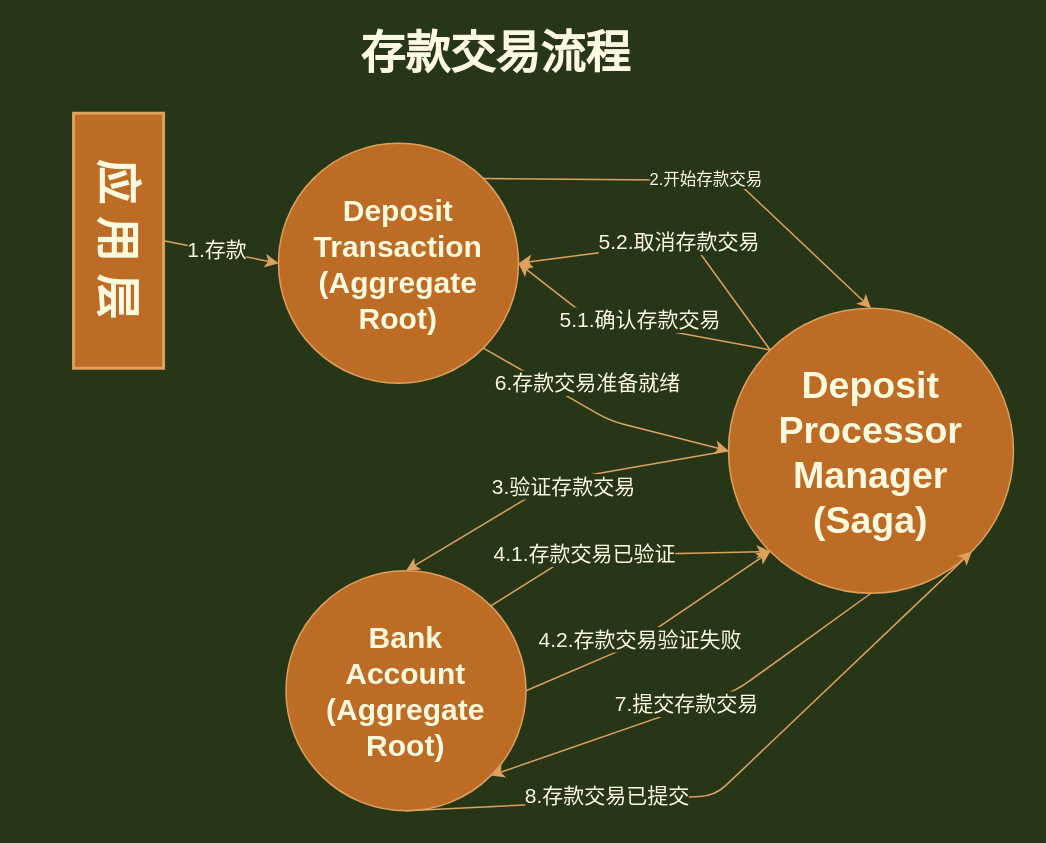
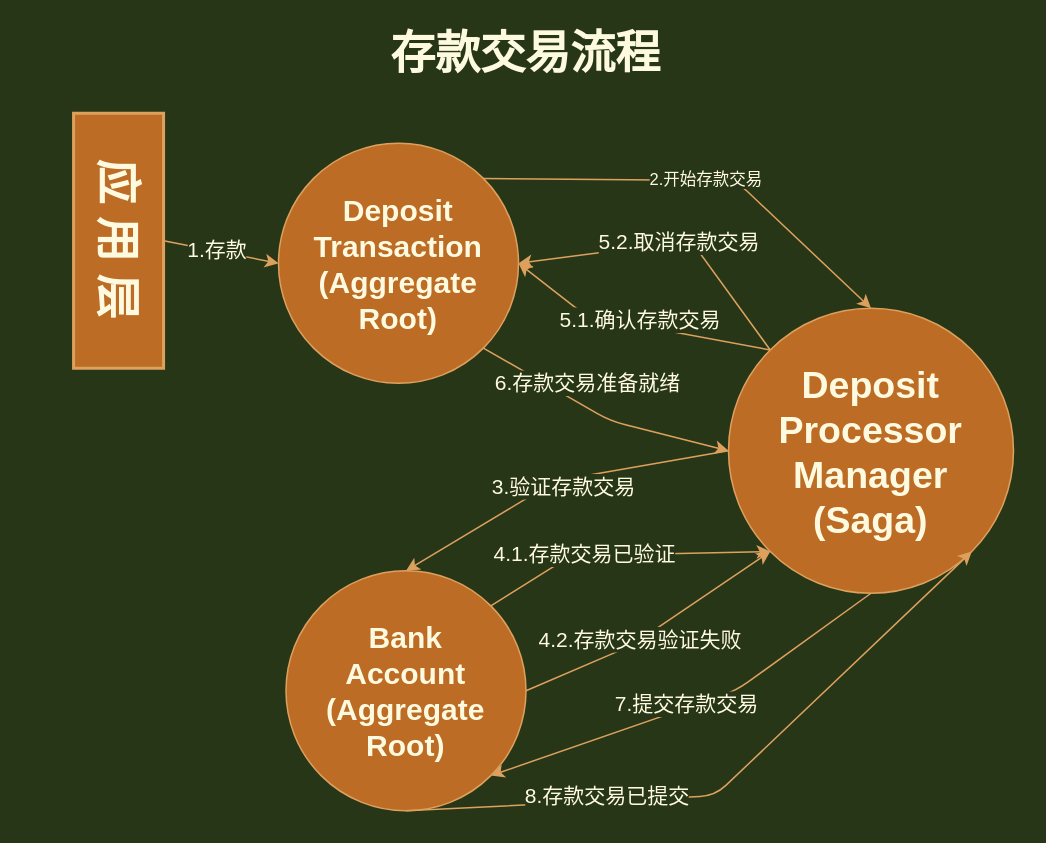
  <mxCell id="0" />
  <mxCell id="1" parent="0" />
  <mxCell id="2" value="Bank&lt;br style=&quot;font-size: 20px&quot;&gt;Account&lt;br style=&quot;font-size: 20px&quot;&gt;(Aggregate&lt;br&gt;Root)" style="ellipse;whiteSpace=wrap;html=1;aspect=fixed;fillColor=#BC6C25;strokeColor=#DDA15E;fontColor=#FEFAE0;fontSize=20;fontStyle=1;" parent="1" vertex="1"><mxGeometry x="190" y="380" width="160" height="160" as="geometry" /></mxCell>
  <mxCell id="3" value="Deposit &lt;br style=&quot;font-size: 20px&quot;&gt;Transaction&lt;br style=&quot;font-size: 20px&quot;&gt;(Aggregate&lt;br&gt;Root)" style="ellipse;whiteSpace=wrap;html=1;aspect=fixed;fillColor=#BC6C25;strokeColor=#DDA15E;fontColor=#FEFAE0;fontSize=20;fontStyle=1;" parent="1" vertex="1"><mxGeometry x="185" y="95" width="160" height="160" as="geometry" /></mxCell>
  <mxCell id="4" value="" style="whiteSpace=wrap;html=1;direction=south;fontColor=#FEFAE0;fillColor=#BC6C25;labelBorderColor=#FFC000;strokeWidth=2;strokeColor=#DDA15E;" parent="1" vertex="1"><mxGeometry x="48.38" y="75" width="60" height="170" as="geometry" /></mxCell>
  <mxCell id="5" value="应 用 层" style="text;html=1;strokeColor=none;fillColor=none;align=center;verticalAlign=middle;whiteSpace=wrap;rotation=90;fontStyle=1;fontSize=30;fontColor=#FEFAE0;" parent="1" vertex="1"><mxGeometry x="20" y="150" width="116.75" height="20" as="geometry" /></mxCell>
  <mxCell id="6" value="Deposit&lt;br&gt;Processor&lt;br style=&quot;font-size: 25px&quot;&gt;Manager&lt;br style=&quot;font-size: 25px&quot;&gt;(Saga)" style="ellipse;whiteSpace=wrap;html=1;aspect=fixed;fillColor=#BC6C25;strokeColor=#DDA15E;fontColor=#FEFAE0;fontSize=25;fontStyle=1;" parent="1" vertex="1"><mxGeometry x="485" y="205" width="190" height="190" as="geometry" /></mxCell>
  <mxCell id="7" value="" style="endArrow=classic;html=1;fontSize=25;fontColor=#FEFAE0;entryX=0;entryY=0.5;entryDx=0;entryDy=0;exitX=0.5;exitY=0;exitDx=0;exitDy=0;strokeColor=#DDA15E;labelBackgroundColor=#283618;" parent="1" source="4" target="3" edge="1"><mxGeometry width="50" height="50" relative="1" as="geometry"><mxPoint x="30" y="320" as="sourcePoint" /><mxPoint x="80" y="270" as="targetPoint" /></mxGeometry></mxCell>
  <mxCell id="8" value="1.存款" style="edgeLabel;html=1;align=center;verticalAlign=middle;resizable=0;points=[];fontSize=14;fontColor=#FEFAE0;fontStyle=0;labelBackgroundColor=#283618;" parent="7" vertex="1" connectable="0"><mxGeometry x="-0.082" y="1" relative="1" as="geometry"><mxPoint as="offset" /></mxGeometry></mxCell>
  <mxCell id="9" value="" style="endArrow=classic;html=1;fontSize=14;fontColor=#FEFAE0;exitX=1;exitY=0;exitDx=0;exitDy=0;strokeColor=#DDA15E;entryX=0.5;entryY=0;entryDx=0;entryDy=0;labelBackgroundColor=#283618;" parent="1" source="3" target="6" edge="1"><mxGeometry width="50" height="50" relative="1" as="geometry"><mxPoint x="350" y="270" as="sourcePoint" /><mxPoint x="400" y="220" as="targetPoint" /><Array as="points"><mxPoint x="490" y="120" /></Array></mxGeometry></mxCell>
  <mxCell id="10" value="2.开始存款交易" style="edgeLabel;html=1;align=center;verticalAlign=middle;resizable=0;points=[];labelBackgroundColor=#283618;fontColor=#FEFAE0;" parent="9" vertex="1" connectable="0"><mxGeometry x="0.089" y="-3" relative="1" as="geometry"><mxPoint x="-10.87" y="-4.37" as="offset" /></mxGeometry></mxCell>
  <mxCell id="11" value="" style="endArrow=classic;html=1;fontSize=14;fontColor=#FEFAE0;entryX=0.5;entryY=0;entryDx=0;entryDy=0;exitX=0;exitY=0.5;exitDx=0;exitDy=0;strokeColor=#DDA15E;labelBackgroundColor=#283618;" parent="1" source="6" target="2" edge="1"><mxGeometry width="50" height="50" relative="1" as="geometry"><mxPoint x="560" y="500" as="sourcePoint" /><mxPoint x="610" y="450" as="targetPoint" /><Array as="points"><mxPoint x="370" y="320" /></Array></mxGeometry></mxCell>
  <mxCell id="12" value="3.验证存款交易" style="edgeLabel;html=1;align=center;verticalAlign=middle;resizable=0;points=[];fontSize=14;fontColor=#FEFAE0;labelBackgroundColor=#283618;" parent="11" vertex="1" connectable="0"><mxGeometry x="-0.182" y="3" relative="1" as="geometry"><mxPoint x="-17.4" y="4.3" as="offset" /></mxGeometry></mxCell>
  <mxCell id="13" value="" style="endArrow=classic;html=1;fontSize=14;fontColor=#FEFAE0;exitX=1;exitY=0;exitDx=0;exitDy=0;strokeColor=#DDA15E;entryX=0;entryY=1;entryDx=0;entryDy=0;labelBackgroundColor=#283618;" parent="1" source="2" target="6" edge="1"><mxGeometry width="50" height="50" relative="1" as="geometry"><mxPoint x="410" y="480" as="sourcePoint" /><mxPoint x="460" y="430" as="targetPoint" /><Array as="points"><mxPoint x="380" y="370" /></Array></mxGeometry></mxCell>
  <mxCell id="14" value="4.1.存款交易已验证" style="edgeLabel;html=1;align=center;verticalAlign=middle;resizable=0;points=[];fontSize=14;fontColor=#FEFAE0;labelBackgroundColor=#283618;" parent="13" vertex="1" connectable="0"><mxGeometry x="-0.349" relative="1" as="geometry"><mxPoint x="7.87" y="-1.55" as="offset" /></mxGeometry></mxCell>
  <mxCell id="15" value="" style="endArrow=classic;html=1;fontSize=14;fontColor=#FEFAE0;entryX=1;entryY=0.5;entryDx=0;entryDy=0;exitX=0;exitY=0;exitDx=0;exitDy=0;strokeColor=#DDA15E;labelBackgroundColor=#283618;" parent="1" source="6" target="3" edge="1"><mxGeometry width="50" height="50" relative="1" as="geometry"><mxPoint x="190" y="350" as="sourcePoint" /><mxPoint x="240" y="300" as="targetPoint" /><Array as="points"><mxPoint x="390" y="210" /></Array></mxGeometry></mxCell>
  <mxCell id="16" value="5.1.确认存款交易" style="edgeLabel;html=1;align=center;verticalAlign=middle;resizable=0;points=[];fontSize=14;fontColor=#FEFAE0;labelBackgroundColor=#283618;" parent="15" vertex="1" connectable="0"><mxGeometry x="0.316" y="-1" relative="1" as="geometry"><mxPoint x="30.42" y="2.12" as="offset" /></mxGeometry></mxCell>
- <mxCell id="17" value="存款交易流程" style="text;html=1;strokeColor=none;fillColor=none;align=center;verticalAlign=middle;whiteSpace=wrap;fontSize=30;fontStyle=1;fontColor=#FEFAE0;" parent="1" vertex="1"><mxGeometry x="215" y="20" width="230" height="30" as="geometry" /></mxCell>
+ <mxCell id="17" value="存款交易流程" style="text;html=1;strokeColor=none;fillColor=none;align=center;verticalAlign=middle;whiteSpace=wrap;fontSize=30;fontStyle=1;fontColor=#FEFAE0;" parent="1" vertex="1"><mxGeometry x="235" y="20" width="230" height="30" as="geometry" /></mxCell>
  <mxCell id="18" value="" style="endArrow=classic;html=1;fontSize=20;entryX=0;entryY=1;entryDx=0;entryDy=0;exitX=1;exitY=0.5;exitDx=0;exitDy=0;strokeColor=#DDA15E;fontColor=#FEFAE0;labelBackgroundColor=#283618;" parent="1" source="2" target="6" edge="1"><mxGeometry width="50" height="50" relative="1" as="geometry"><mxPoint x="520" y="550" as="sourcePoint" /><mxPoint x="570" y="500" as="targetPoint" /><Array as="points"><mxPoint x="420" y="430" /></Array></mxGeometry></mxCell>
  <mxCell id="19" value="4.2.存款交易验证失败" style="edgeLabel;html=1;align=center;verticalAlign=middle;resizable=0;points=[];fontSize=14;fontColor=#FEFAE0;labelBackgroundColor=#283618;" parent="18" vertex="1" connectable="0"><mxGeometry x="-0.114" y="1" relative="1" as="geometry"><mxPoint as="offset" /></mxGeometry></mxCell>
  <mxCell id="20" value="" style="endArrow=classic;html=1;strokeColor=#DDA15E;fillColor=#BC6C25;fontColor=#FEFAE0;exitX=0;exitY=0;exitDx=0;exitDy=0;entryX=1;entryY=0.5;entryDx=0;entryDy=0;labelBackgroundColor=#283618;" parent="1" source="6" target="3" edge="1"><mxGeometry width="50" height="50" relative="1" as="geometry"><mxPoint x="600" y="500" as="sourcePoint" /><mxPoint x="351" y="170" as="targetPoint" /><Array as="points"><mxPoint x="460" y="160" /></Array></mxGeometry></mxCell>
  <mxCell id="21" value="5.2.取消存款交易" style="edgeLabel;html=1;align=center;verticalAlign=middle;resizable=0;points=[];fontSize=14;fontColor=#FEFAE0;labelBackgroundColor=#283618;" parent="20" vertex="1" connectable="0"><mxGeometry x="-0.116" relative="1" as="geometry"><mxPoint x="-7" as="offset" /></mxGeometry></mxCell>
  <mxCell id="22" value="" style="endArrow=classic;html=1;fontSize=14;fontColor=#FEFAE0;exitX=1;exitY=1;exitDx=0;exitDy=0;strokeColor=#DDA15E;labelBackgroundColor=#283618;entryX=0;entryY=0.5;entryDx=0;entryDy=0;" edge="1" parent="1" source="3" target="6"><mxGeometry width="50" height="50" relative="1" as="geometry"><mxPoint x="483.825" y="267.825" as="sourcePoint" /><mxPoint x="220" y="290" as="targetPoint" /><Array as="points"><mxPoint x="406" y="280" /></Array></mxGeometry></mxCell>
  <mxCell id="23" value="6.存款交易准备就绪" style="edgeLabel;html=1;align=center;verticalAlign=middle;resizable=0;points=[];fontSize=14;fontColor=#FEFAE0;labelBackgroundColor=#283618;" vertex="1" connectable="0" parent="22"><mxGeometry x="0.316" y="-1" relative="1" as="geometry"><mxPoint x="-35.25" y="-31.97" as="offset" /></mxGeometry></mxCell>
  <mxCell id="24" value="" style="endArrow=classic;html=1;fontSize=14;fontColor=#FEFAE0;entryX=1;entryY=1;entryDx=0;entryDy=0;exitX=0.5;exitY=1;exitDx=0;exitDy=0;strokeColor=#DDA15E;labelBackgroundColor=#283618;" edge="1" parent="1" source="6" target="2"><mxGeometry width="50" height="50" relative="1" as="geometry"><mxPoint x="595" y="470" as="sourcePoint" /><mxPoint x="385" y="565" as="targetPoint" /><Array as="points"><mxPoint x="490" y="460" /></Array></mxGeometry></mxCell>
  <mxCell id="25" value="7.提交存款交易" style="edgeLabel;html=1;align=center;verticalAlign=middle;resizable=0;points=[];fontSize=14;fontColor=#FEFAE0;labelBackgroundColor=#283618;" vertex="1" connectable="0" parent="24"><mxGeometry x="-0.182" y="3" relative="1" as="geometry"><mxPoint x="-29.78" y="4.3" as="offset" /></mxGeometry></mxCell>
  <mxCell id="26" value="" style="endArrow=classic;html=1;fontSize=20;entryX=1;entryY=1;entryDx=0;entryDy=0;exitX=0.5;exitY=1;exitDx=0;exitDy=0;strokeColor=#DDA15E;fontColor=#FEFAE0;labelBackgroundColor=#283618;" edge="1" parent="1" source="2" target="6"><mxGeometry width="50" height="50" relative="1" as="geometry"><mxPoint x="360" y="597.82" as="sourcePoint" /><mxPoint x="517.825" y="489.995" as="targetPoint" /><Array as="points"><mxPoint x="476" y="530" /></Array></mxGeometry></mxCell>
  <mxCell id="27" value="8.存款交易已提交" style="edgeLabel;html=1;align=center;verticalAlign=middle;resizable=0;points=[];fontSize=14;fontColor=#FEFAE0;labelBackgroundColor=#283618;" vertex="1" connectable="0" parent="26"><mxGeometry x="-0.114" y="1" relative="1" as="geometry"><mxPoint x="-62.72" as="offset" /></mxGeometry></mxCell>
